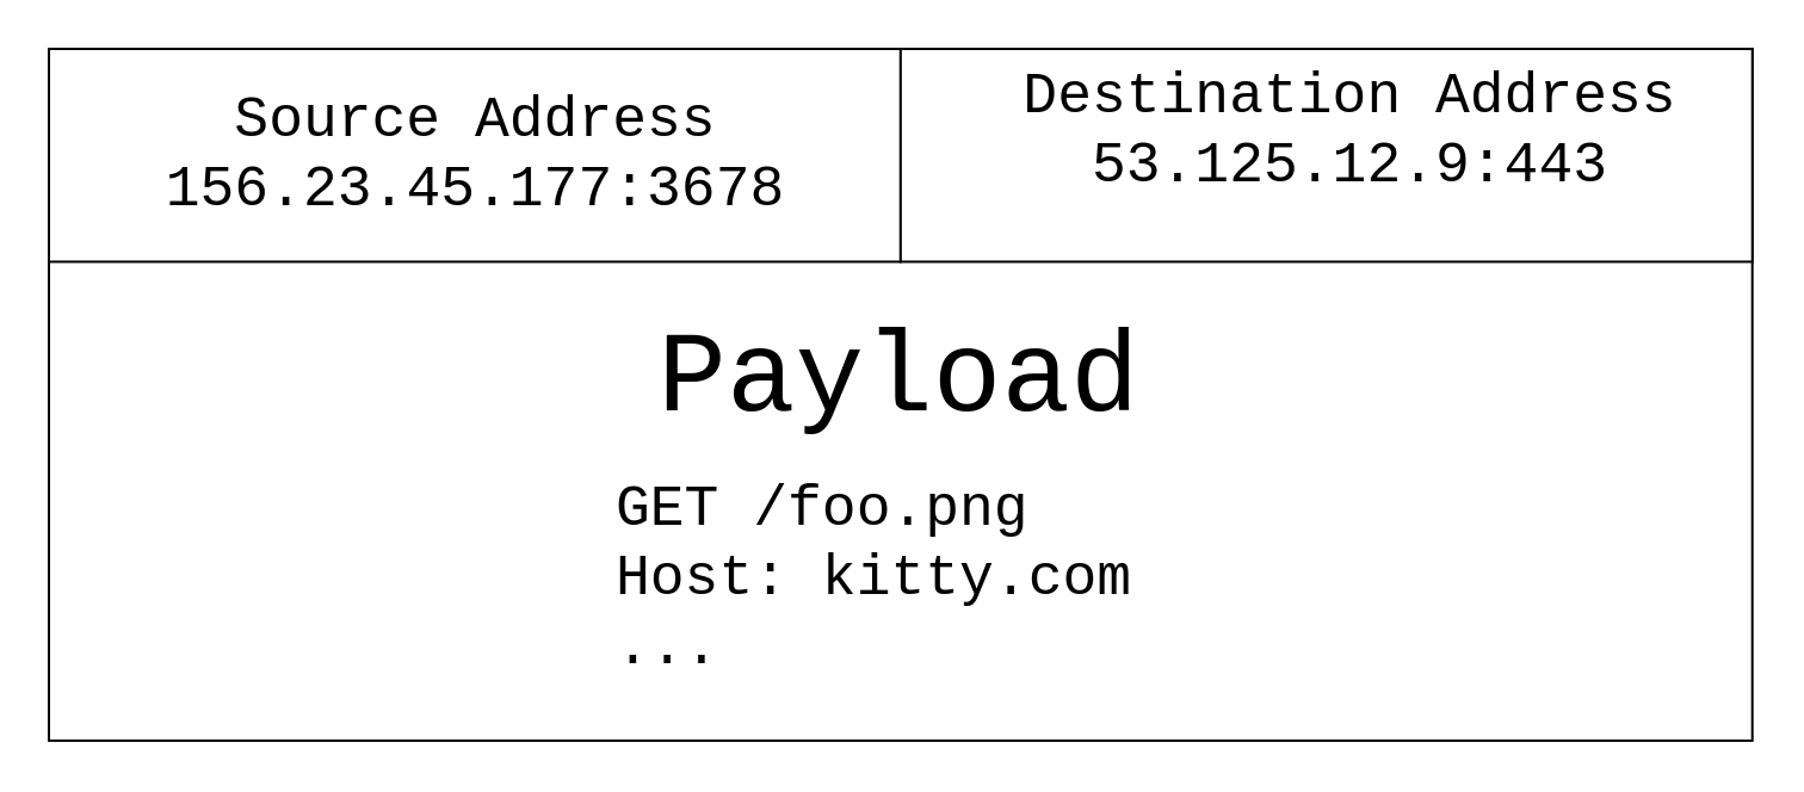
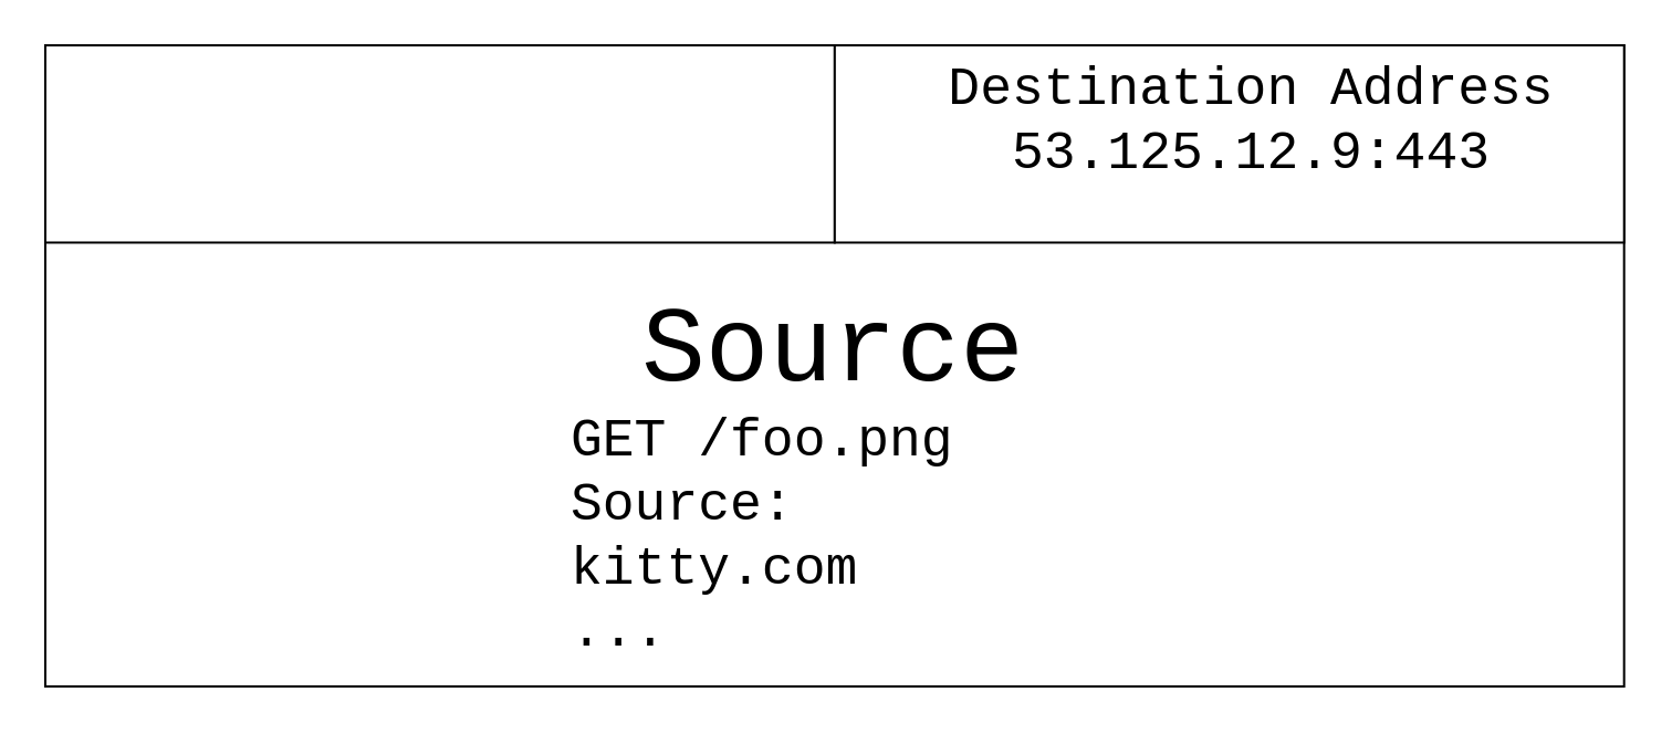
  <mxCell id="0" />
  <mxCell id="1" parent="0" />
  <mxCell id="2" value="" style="group" vertex="1" connectable="0" parent="1"><mxGeometry x="20" y="20" width="713.85" height="290" as="geometry" /></mxCell>
  <mxCell id="3" value="" style="rounded=0;whiteSpace=wrap;html=1;" vertex="1" parent="2"><mxGeometry width="713.85" height="290" as="geometry" /></mxCell>
  <mxCell id="4" value="" style="rounded=0;whiteSpace=wrap;html=1;" vertex="1" parent="2"><mxGeometry width="356.925" height="89.231" as="geometry" /></mxCell>
  <mxCell id="5" value="" style="rounded=0;whiteSpace=wrap;html=1;" vertex="1" parent="2"><mxGeometry x="356.925" width="356.925" height="89.231" as="geometry" /></mxCell>
- <mxCell id="6" value="&lt;div&gt;&lt;font style=&quot;font-size: 24px&quot; face=&quot;Courier New&quot;&gt;Source Address&lt;/font&gt;&lt;/div&gt;&lt;div&gt;&lt;font style=&quot;font-size: 24px&quot; face=&quot;Courier New&quot;&gt;156.23.45.177:3678&lt;br&gt;&lt;/font&gt;&lt;/div&gt;" style="text;html=1;strokeColor=none;fillColor=none;align=center;verticalAlign=middle;whiteSpace=wrap;rounded=0;" vertex="1" parent="2"><mxGeometry x="44.616" y="22.308" width="267.694" height="44.615" as="geometry" /></mxCell>
  <mxCell id="7" value="&lt;div&gt;&lt;font style=&quot;font-size: 24px&quot; face=&quot;Courier New&quot;&gt;Destination Address&lt;/font&gt;&lt;/div&gt;&lt;div&gt;&lt;font style=&quot;font-size: 24px&quot; face=&quot;Courier New&quot;&gt;53.125.12.9:443&lt;br&gt;&lt;/font&gt;&lt;/div&gt;" style="text;html=1;strokeColor=none;fillColor=none;align=center;verticalAlign=middle;whiteSpace=wrap;rounded=0;" vertex="1" parent="2"><mxGeometry x="383.656" y="12.308" width="323.463" height="44.615" as="geometry" /></mxCell>
- <mxCell id="8" value="Payload" style="text;html=1;strokeColor=none;fillColor=none;align=center;verticalAlign=middle;whiteSpace=wrap;rounded=0;fontFamily=Courier New;fontSize=48;" vertex="1" parent="2"><mxGeometry x="234.23" y="110" width="245.39" height="58.46" as="geometry" /></mxCell>
- <mxCell id="9" value="GET /foo.png&lt;br&gt;&lt;div&gt;Host: kitty.com&lt;/div&gt;&lt;div&gt;...&lt;br&gt;&lt;/div&gt;" style="text;html=1;strokeColor=none;fillColor=none;align=left;verticalAlign=middle;whiteSpace=wrap;rounded=0;fontFamily=Courier New;fontSize=24;" vertex="1" parent="2"><mxGeometry x="235.92" y="168.46" width="242" height="110" as="geometry" /></mxCell>
+ <mxCell id="8" value="Source" style="text;html=1;strokeColor=none;fillColor=none;align=center;verticalAlign=middle;whiteSpace=wrap;rounded=0;fontFamily=Courier New;fontSize=48;" vertex="1" parent="2"><mxGeometry x="234.23" y="110" width="245.39" height="58.46" as="geometry" /></mxCell>
+ <mxCell id="9" value="GET /foo.png&lt;br&gt;&lt;div&gt;Source: kitty.com&lt;/div&gt;&lt;div&gt;...&lt;br&gt;&lt;/div&gt;" style="text;html=1;strokeColor=none;fillColor=none;align=left;verticalAlign=middle;whiteSpace=wrap;rounded=0;fontFamily=Courier New;fontSize=24;" vertex="1" parent="2"><mxGeometry x="235.92" y="168.46" width="242" height="110" as="geometry" /></mxCell>
